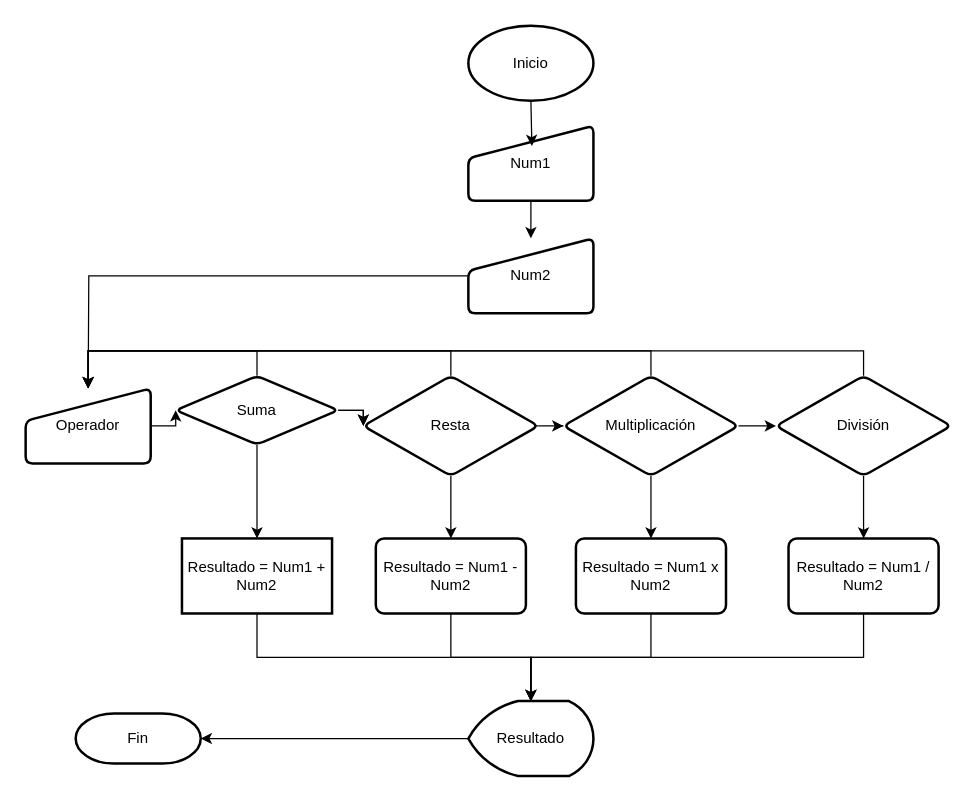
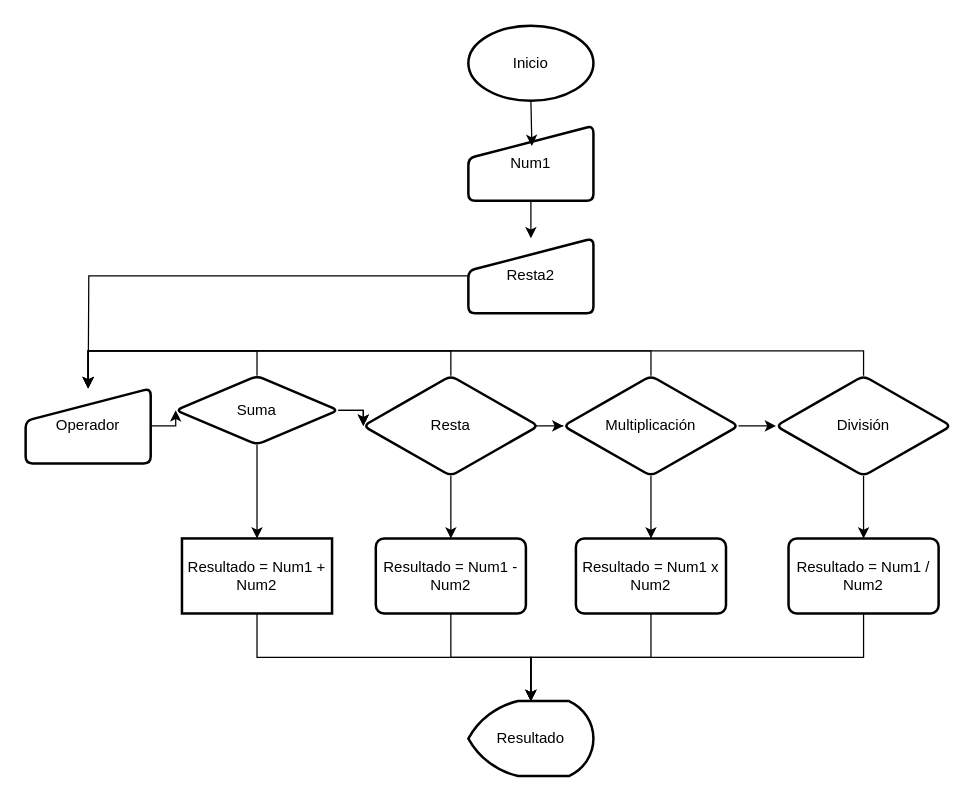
  <mxCell id="0" />
  <mxCell id="1" parent="0" />
  <mxCell id="2" style="edgeStyle=orthogonalEdgeStyle;rounded=0;orthogonalLoop=1;jettySize=auto;html=1;exitX=0.5;exitY=1;exitDx=0;exitDy=0;" edge="1" parent="1" source="3" target="5"><mxGeometry relative="1" as="geometry" /></mxCell>
  <mxCell id="3" value="Num1" style="html=1;strokeWidth=2;shape=manualInput;whiteSpace=wrap;rounded=1;size=26;arcSize=11;" vertex="1" parent="1"><mxGeometry x="374" y="100" width="100" height="60" as="geometry" /></mxCell>
  <mxCell id="4" style="edgeStyle=orthogonalEdgeStyle;rounded=0;orthogonalLoop=1;jettySize=auto;html=1;exitX=0;exitY=0.5;exitDx=0;exitDy=0;" edge="1" parent="1" source="5"><mxGeometry relative="1" as="geometry"><mxPoint x="70" y="310" as="targetPoint" /></mxGeometry></mxCell>
- <mxCell id="5" value="Num2" style="html=1;strokeWidth=2;shape=manualInput;whiteSpace=wrap;rounded=1;size=26;arcSize=11;" vertex="1" parent="1"><mxGeometry x="374" y="190" width="100" height="60" as="geometry" /></mxCell>
+ <mxCell id="5" value="Resta2" style="html=1;strokeWidth=2;shape=manualInput;whiteSpace=wrap;rounded=1;size=26;arcSize=11;" vertex="1" parent="1"><mxGeometry x="374" y="190" width="100" height="60" as="geometry" /></mxCell>
  <mxCell id="6" value="" style="edgeStyle=orthogonalEdgeStyle;rounded=0;orthogonalLoop=1;jettySize=auto;html=1;" edge="1" parent="1" source="7" target="12"><mxGeometry relative="1" as="geometry" /></mxCell>
  <mxCell id="7" value="Operador" style="html=1;strokeWidth=2;shape=manualInput;whiteSpace=wrap;rounded=1;size=26;arcSize=11;" vertex="1" parent="1"><mxGeometry x="20" y="310" width="100" height="60" as="geometry" /></mxCell>
  <mxCell id="8" value="" style="edgeStyle=orthogonalEdgeStyle;rounded=0;orthogonalLoop=1;jettySize=auto;html=1;" edge="1" parent="1" source="12" target="24"><mxGeometry relative="1" as="geometry" /></mxCell>
  <mxCell id="9" style="edgeStyle=orthogonalEdgeStyle;rounded=0;orthogonalLoop=1;jettySize=auto;html=1;exitX=1;exitY=0.5;exitDx=0;exitDy=0;" edge="1" parent="1" source="24"><mxGeometry relative="1" as="geometry"><mxPoint x="360.333" y="340.667" as="targetPoint" /><Array as="points"><mxPoint x="400" y="340" /><mxPoint x="400" y="340" /></Array></mxGeometry></mxCell>
  <mxCell id="10" value="" style="edgeStyle=orthogonalEdgeStyle;rounded=0;orthogonalLoop=1;jettySize=auto;html=1;" edge="1" parent="1" source="12" target="26"><mxGeometry relative="1" as="geometry" /></mxCell>
  <mxCell id="11" style="edgeStyle=orthogonalEdgeStyle;rounded=0;orthogonalLoop=1;jettySize=auto;html=1;exitX=0.5;exitY=0;exitDx=0;exitDy=0;entryX=0.5;entryY=0;entryDx=0;entryDy=0;" edge="1" parent="1" source="12" target="7"><mxGeometry relative="1" as="geometry" /></mxCell>
  <mxCell id="12" value="Suma" style="rhombus;whiteSpace=wrap;html=1;strokeWidth=2;rounded=1;arcSize=11;" vertex="1" parent="1"><mxGeometry x="140" y="300" width="130" height="55" as="geometry" /></mxCell>
  <mxCell id="13" value="" style="edgeStyle=orthogonalEdgeStyle;rounded=0;orthogonalLoop=1;jettySize=auto;html=1;" edge="1" parent="1" source="24" target="17"><mxGeometry relative="1" as="geometry" /></mxCell>
  <mxCell id="14" value="" style="edgeStyle=orthogonalEdgeStyle;rounded=0;orthogonalLoop=1;jettySize=auto;html=1;" edge="1" parent="1" source="17" target="20"><mxGeometry relative="1" as="geometry" /></mxCell>
  <mxCell id="15" value="" style="edgeStyle=orthogonalEdgeStyle;rounded=0;orthogonalLoop=1;jettySize=auto;html=1;" edge="1" parent="1" source="17" target="30"><mxGeometry relative="1" as="geometry" /></mxCell>
  <mxCell id="16" style="edgeStyle=orthogonalEdgeStyle;rounded=0;orthogonalLoop=1;jettySize=auto;html=1;exitX=0.5;exitY=0;exitDx=0;exitDy=0;entryX=0.5;entryY=0;entryDx=0;entryDy=0;" edge="1" parent="1" source="17" target="7"><mxGeometry relative="1" as="geometry" /></mxCell>
  <mxCell id="17" value="Multiplicación" style="rhombus;whiteSpace=wrap;html=1;strokeWidth=2;rounded=1;arcSize=11;" vertex="1" parent="1"><mxGeometry x="450" y="300" width="140" height="80" as="geometry" /></mxCell>
  <mxCell id="18" value="" style="edgeStyle=orthogonalEdgeStyle;rounded=0;orthogonalLoop=1;jettySize=auto;html=1;" edge="1" parent="1" source="20" target="32"><mxGeometry relative="1" as="geometry" /></mxCell>
  <mxCell id="19" style="edgeStyle=orthogonalEdgeStyle;rounded=0;orthogonalLoop=1;jettySize=auto;html=1;exitX=0.5;exitY=0;exitDx=0;exitDy=0;entryX=0.5;entryY=0;entryDx=0;entryDy=0;" edge="1" parent="1" source="20" target="7"><mxGeometry relative="1" as="geometry" /></mxCell>
  <mxCell id="20" value="División" style="rhombus;whiteSpace=wrap;html=1;strokeWidth=2;rounded=1;arcSize=11;" vertex="1" parent="1"><mxGeometry x="620" y="300" width="140" height="80" as="geometry" /></mxCell>
  <mxCell id="21" value="" style="edgeStyle=orthogonalEdgeStyle;rounded=0;orthogonalLoop=1;jettySize=auto;html=1;exitX=1;exitY=0.5;exitDx=0;exitDy=0;" edge="1" parent="1" source="12" target="24"><mxGeometry relative="1" as="geometry"><mxPoint x="360.333" y="340.667" as="targetPoint" /><mxPoint x="270" y="340" as="sourcePoint" /><Array as="points" /></mxGeometry></mxCell>
  <mxCell id="22" value="" style="edgeStyle=orthogonalEdgeStyle;rounded=0;orthogonalLoop=1;jettySize=auto;html=1;" edge="1" parent="1" source="24" target="28"><mxGeometry relative="1" as="geometry" /></mxCell>
  <mxCell id="23" style="edgeStyle=orthogonalEdgeStyle;rounded=0;orthogonalLoop=1;jettySize=auto;html=1;exitX=0.5;exitY=0;exitDx=0;exitDy=0;entryX=0.5;entryY=0;entryDx=0;entryDy=0;" edge="1" parent="1" source="24" target="7"><mxGeometry relative="1" as="geometry" /></mxCell>
  <mxCell id="24" value="Resta" style="rhombus;whiteSpace=wrap;html=1;strokeWidth=2;rounded=1;arcSize=11;" vertex="1" parent="1"><mxGeometry x="290" y="300" width="140" height="80" as="geometry" /></mxCell>
  <mxCell id="25" style="edgeStyle=orthogonalEdgeStyle;rounded=0;orthogonalLoop=1;jettySize=auto;html=1;exitX=0.5;exitY=1;exitDx=0;exitDy=0;entryX=0.5;entryY=0;entryDx=0;entryDy=0;entryPerimeter=0;" edge="1" parent="1" source="26" target="37"><mxGeometry relative="1" as="geometry" /></mxCell>
  <mxCell id="26" value="Resultado = Num1 + Num2" style="whiteSpace=wrap;html=1;strokeWidth=2;rounded=1;arcSize=0;" vertex="1" parent="1"><mxGeometry x="145" y="430" width="120" height="60" as="geometry" /></mxCell>
  <mxCell id="27" style="edgeStyle=orthogonalEdgeStyle;rounded=0;orthogonalLoop=1;jettySize=auto;html=1;exitX=0.5;exitY=1;exitDx=0;exitDy=0;entryX=0.5;entryY=0;entryDx=0;entryDy=0;entryPerimeter=0;" edge="1" parent="1" source="28" target="37"><mxGeometry relative="1" as="geometry" /></mxCell>
  <mxCell id="28" value="Resultado = Num1 - Num2" style="whiteSpace=wrap;html=1;strokeWidth=2;rounded=1;arcSize=11;" vertex="1" parent="1"><mxGeometry x="300" y="430" width="120" height="60" as="geometry" /></mxCell>
  <mxCell id="29" style="edgeStyle=orthogonalEdgeStyle;rounded=0;orthogonalLoop=1;jettySize=auto;html=1;exitX=0.5;exitY=1;exitDx=0;exitDy=0;endArrow=open;" edge="1" parent="1" source="30" target="37"><mxGeometry relative="1" as="geometry" /></mxCell>
  <mxCell id="30" value="Resultado = Num1 x Num2" style="whiteSpace=wrap;html=1;strokeWidth=2;rounded=1;arcSize=11;" vertex="1" parent="1"><mxGeometry x="460" y="430" width="120" height="60" as="geometry" /></mxCell>
  <mxCell id="31" style="edgeStyle=orthogonalEdgeStyle;rounded=0;orthogonalLoop=1;jettySize=auto;html=1;exitX=0.5;exitY=1;exitDx=0;exitDy=0;entryX=0.5;entryY=0;entryDx=0;entryDy=0;entryPerimeter=0;" edge="1" parent="1" source="32" target="37"><mxGeometry relative="1" as="geometry" /></mxCell>
  <mxCell id="32" value="Resultado = Num1 / Num2" style="whiteSpace=wrap;html=1;strokeWidth=2;rounded=1;arcSize=11;" vertex="1" parent="1"><mxGeometry x="630" y="430" width="120" height="60" as="geometry" /></mxCell>
- <mxCell id="33" value="Fin" style="strokeWidth=2;html=1;shape=mxgraph.flowchart.terminator;whiteSpace=wrap;" vertex="1" parent="1"><mxGeometry x="60" y="570" width="100" height="40" as="geometry" /></mxCell>
  <mxCell id="34" style="edgeStyle=orthogonalEdgeStyle;rounded=0;orthogonalLoop=1;jettySize=auto;html=1;exitX=0.5;exitY=1;exitDx=0;exitDy=0;exitPerimeter=0;entryX=0.508;entryY=0.27;entryDx=0;entryDy=0;entryPerimeter=0;" edge="1" parent="1" source="35" target="3"><mxGeometry relative="1" as="geometry" /></mxCell>
  <mxCell id="35" value="Inicio" style="strokeWidth=2;html=1;shape=mxgraph.flowchart.start_1;whiteSpace=wrap;" vertex="1" parent="1"><mxGeometry x="374" y="20" width="100" height="60" as="geometry" /></mxCell>
- <mxCell id="36" style="edgeStyle=orthogonalEdgeStyle;rounded=0;orthogonalLoop=1;jettySize=auto;html=1;exitX=0;exitY=0.5;exitDx=0;exitDy=0;exitPerimeter=0;entryX=1;entryY=0.5;entryDx=0;entryDy=0;entryPerimeter=0;" edge="1" parent="1" source="37" target="33"><mxGeometry relative="1" as="geometry" /></mxCell>
  <mxCell id="37" value="Resultado" style="strokeWidth=2;html=1;shape=mxgraph.flowchart.display;whiteSpace=wrap;" vertex="1" parent="1"><mxGeometry x="374" y="560" width="100" height="60" as="geometry" /></mxCell>
